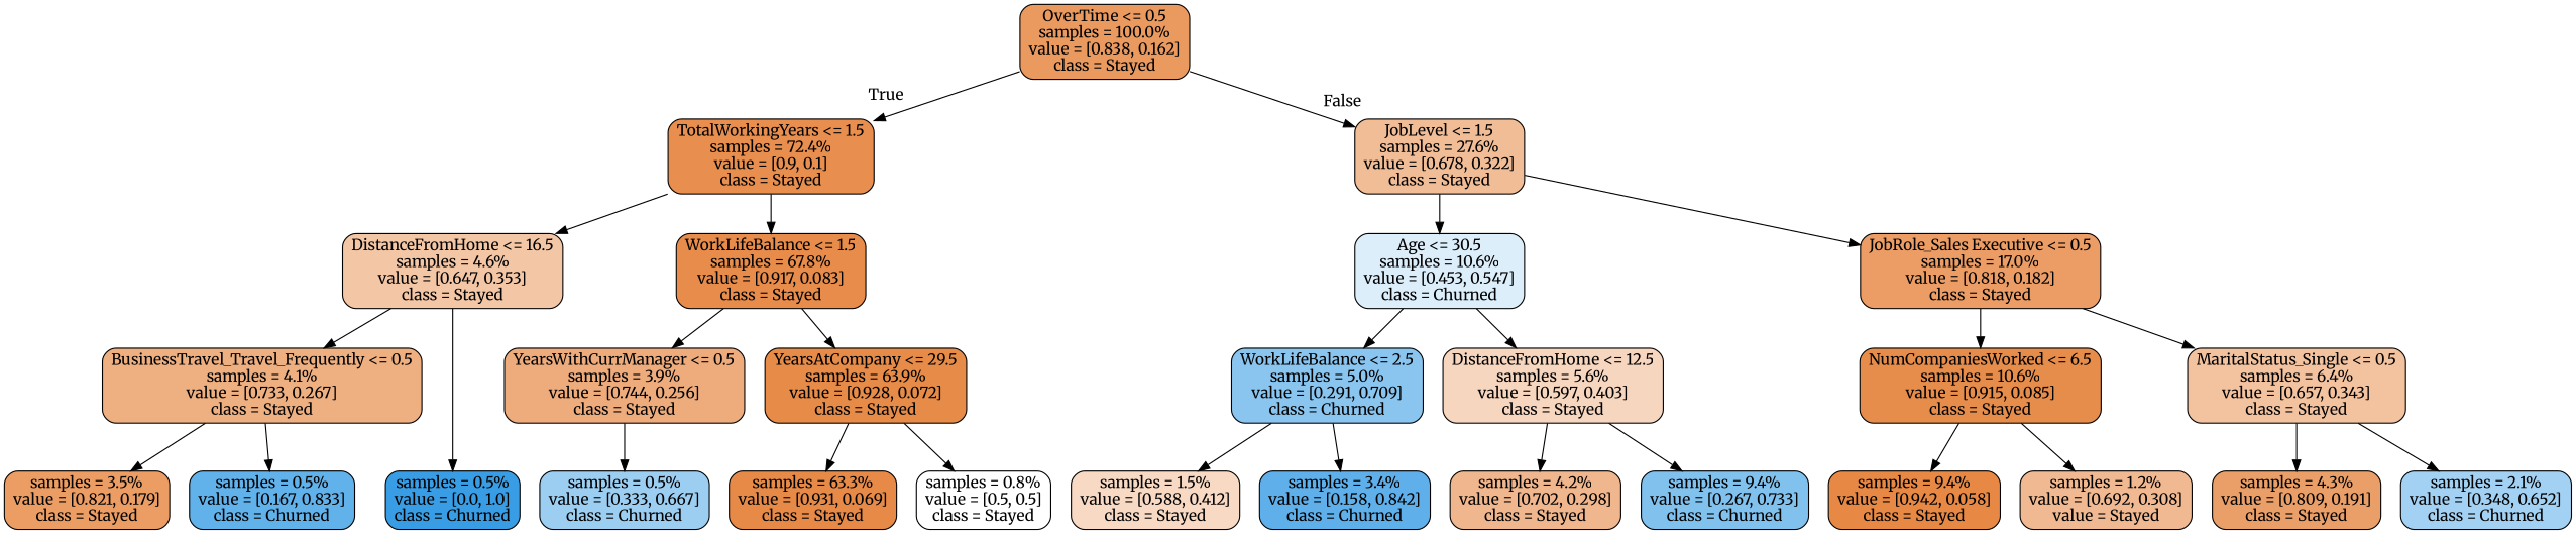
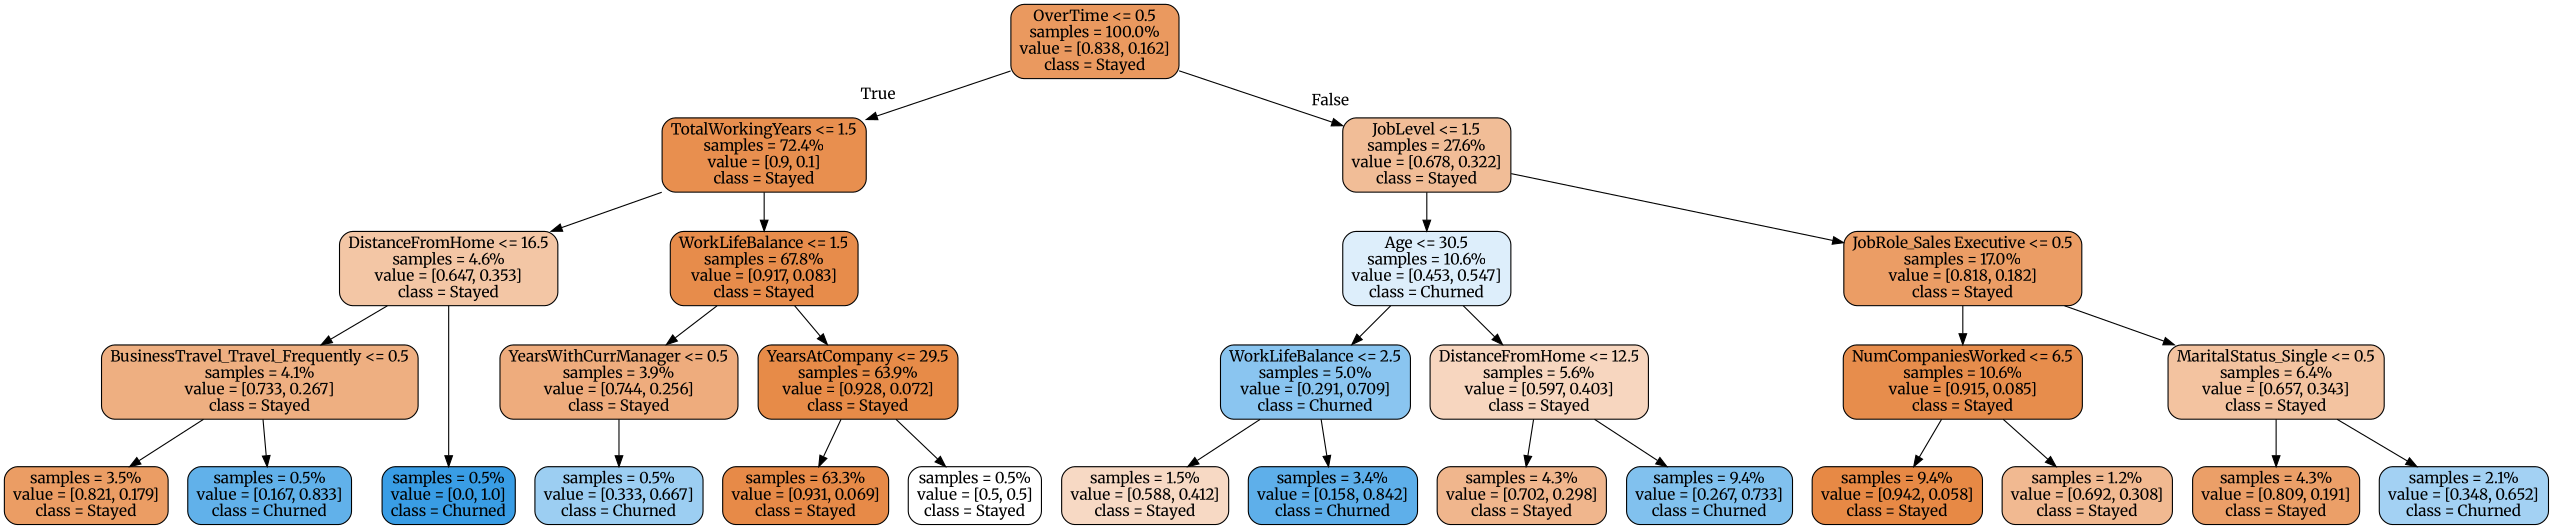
  digraph {
    fontname=Merriweather
    ranksep=equally
    splines=polyline
    node [color=black fontname=Merriweather shape=box style="filled, rounded"]
    edge [fontname=Merriweather]
    n1 [fillcolor="#ea995f" label="OverTime <= 0.5\nsamples = 100.0%\nvalue = [0.838, 0.162]\nclass = Stayed"]
    n2 [fillcolor="#e88f4f" label="TotalWorkingYears <= 1.5\nsamples = 72.4%\nvalue = [0.9, 0.1]\nclass = Stayed"]
    n3 [fillcolor="#f1bd97" label="JobLevel <= 1.5\nsamples = 27.6%\nvalue = [0.678, 0.322]\nclass = Stayed"]
    n4 [fillcolor="#f3c6a5" label="DistanceFromHome <= 16.5\nsamples = 4.6%\nvalue = [0.647, 0.353]\nclass = Stayed"]
    n5 [fillcolor="#e78c4b" label="WorkLifeBalance <= 1.5\nsamples = 67.8%\nvalue = [0.917, 0.083]\nclass = Stayed"]
    n6 [fillcolor="#ddeefb" label="Age <= 30.5\nsamples = 10.6%\nvalue = [0.453, 0.547]\nclass = Churned"]
    n7 [fillcolor="#eb9d65" label="JobRole_Sales Executive <= 0.5\nsamples = 17.0%\nvalue = [0.818, 0.182]\nclass = Stayed"]
    n8 [fillcolor="#eeaf81" label="BusinessTravel_Travel_Frequently <= 0.5\nsamples = 4.1%\nvalue = [0.733, 0.267]\nclass = Stayed"]
    n9 [fillcolor="#eeac7d" label="YearsWithCurrManager <= 0.5\nsamples = 3.9%\nvalue = [0.744, 0.256]\nclass = Stayed"]
    n10 [fillcolor="#e78b48" label="YearsAtCompany <= 29.5\nsamples = 63.9%\nvalue = [0.928, 0.072]\nclass = Stayed"]
    n11 [fillcolor="#8ac5f0" label="WorkLifeBalance <= 2.5\nsamples = 5.0%\nvalue = [0.291, 0.709]\nclass = Churned"]
    n12 [fillcolor="#f7d6bf" label="DistanceFromHome <= 12.5\nsamples = 5.6%\nvalue = [0.597, 0.403]\nclass = Stayed"]
    n13 [fillcolor="#e78d4c" label="NumCompaniesWorked <= 6.5\nsamples = 10.6%\nvalue = [0.915, 0.085]\nclass = Stayed"]
    n14 [fillcolor="#f3c3a0" label="MaritalStatus_Single <= 0.5\nsamples = 6.4%\nvalue = [0.657, 0.343]\nclass = Stayed"]
    n15 [fillcolor="#eb9d64" label="samples = 3.5%\nvalue = [0.821, 0.179]\nclass = Stayed"]
    n16 [fillcolor="#61b1ea" label="samples = 0.5%\nvalue = [0.167, 0.833]\nclass = Churned"]
    n17 [fillcolor="#399de5" label="samples = 0.5%\nvalue = [0.0, 1.0]\nclass = Churned"]
    n18 [fillcolor="#9ccef2" label="samples = 0.5%\nvalue = [0.333, 0.667]\nclass = Churned"]
    n19 [fillcolor="#e78a48" label="samples = 63.3%\nvalue = [0.931, 0.069]\nclass = Stayed"]
-   n20 [fillcolor="#ffffff" label="samples = 0.8%\nvalue = [0.5, 0.5]\nclass = Stayed"]
+   n20 [fillcolor="#ffffff" label="samples = 0.5%\nvalue = [0.5, 0.5]\nclass = Stayed"]
    n21 [fillcolor="#f7d9c4" label="samples = 1.5%\nvalue = [0.588, 0.412]\nclass = Stayed"]
    n22 [fillcolor="#5eafea" label="samples = 3.4%\nvalue = [0.158, 0.842]\nclass = Churned"]
-   n23 [fillcolor="#f0b68d" label="samples = 4.2%\nvalue = [0.702, 0.298]\nclass = Stayed"]
+   n23 [fillcolor="#f0b68d" label="samples = 4.3%\nvalue = [0.702, 0.298]\nclass = Stayed"]
    n24 [fillcolor="#81c1ee" label="samples = 9.4%\nvalue = [0.267, 0.733]\nclass = Churned"]
    n25 [fillcolor="#e78945" label="samples = 9.4%\nvalue = [0.942, 0.058]\nclass = Stayed"]
-   n26 [fillcolor="#f1b991" label="samples = 1.2%\nvalue = [0.692, 0.308]\nvalue = Stayed"]
+   n26 [fillcolor="#f1b991" label="samples = 1.2%\nvalue = [0.692, 0.308]\nclass = Stayed"]
    n27 [fillcolor="#eb9f68" label="samples = 4.3%\nvalue = [0.809, 0.191]\nclass = Stayed"]
    n28 [fillcolor="#a3d1f3" label="samples = 2.1%\nvalue = [0.348, 0.652]\nclass = Churned"]
    subgraph sub_1 {
      rank=same
      n1
    }
    subgraph sub_2 {
      rank=same
      n2
      n3
    }
    subgraph sub_3 {
      rank=same
      n4
      n5
      n6
      n7
    }
    subgraph sub_4 {
      rank=same
      n8
      n9
      n10
      n11
      n12
      n13
      n14
    }
    subgraph sub_5 {
      rank=same
      n15
      n16
      n17
      n18
      n19
      n20
      n21
      n22
      n23
      n24
      n25
      n26
      n27
      n28
    }
    n1 -> n2 [headlabel=True labelangle=45 labeldistance=2.5]
    n1 -> n3 [headlabel=False labelangle=-45 labeldistance=2.5]
    n2 -> n4
    n2 -> n5
    n3 -> n6
    n3 -> n7
    n4 -> n8
    n4 -> n17
    n5 -> n9
    n5 -> n10
    n6 -> n11
    n6 -> n12
    n7 -> n13
    n7 -> n14
    n8 -> n15
    n8 -> n16
    n9 -> n18
    n10 -> n19
    n10 -> n20
    n11 -> n21
    n11 -> n22
    n12 -> n23
    n12 -> n24
    n13 -> n25
    n13 -> n26
    n14 -> n27
    n14 -> n28
  }
